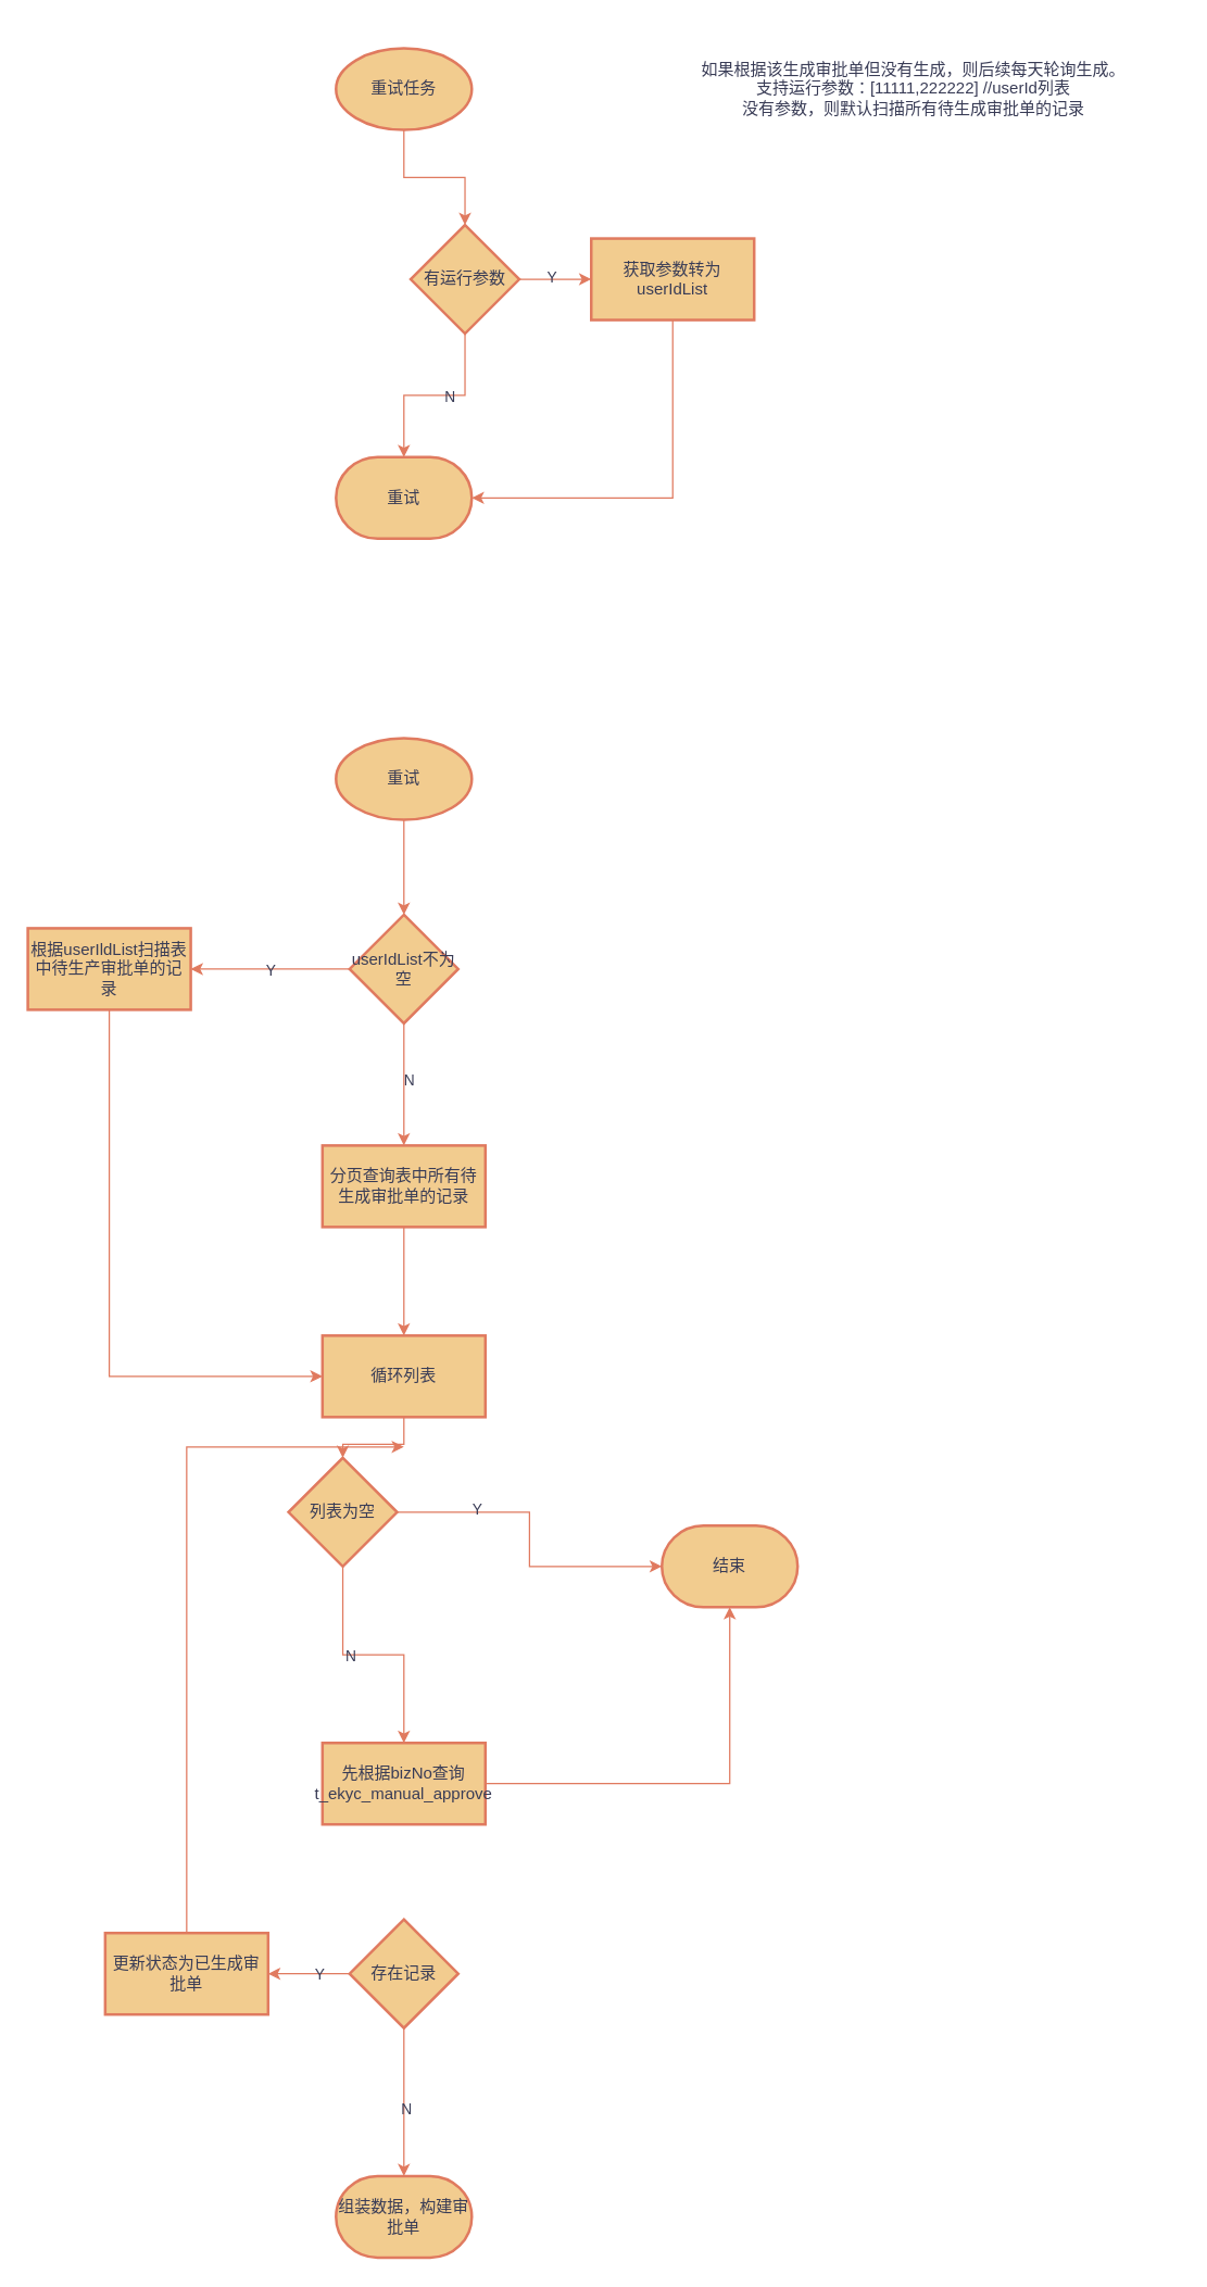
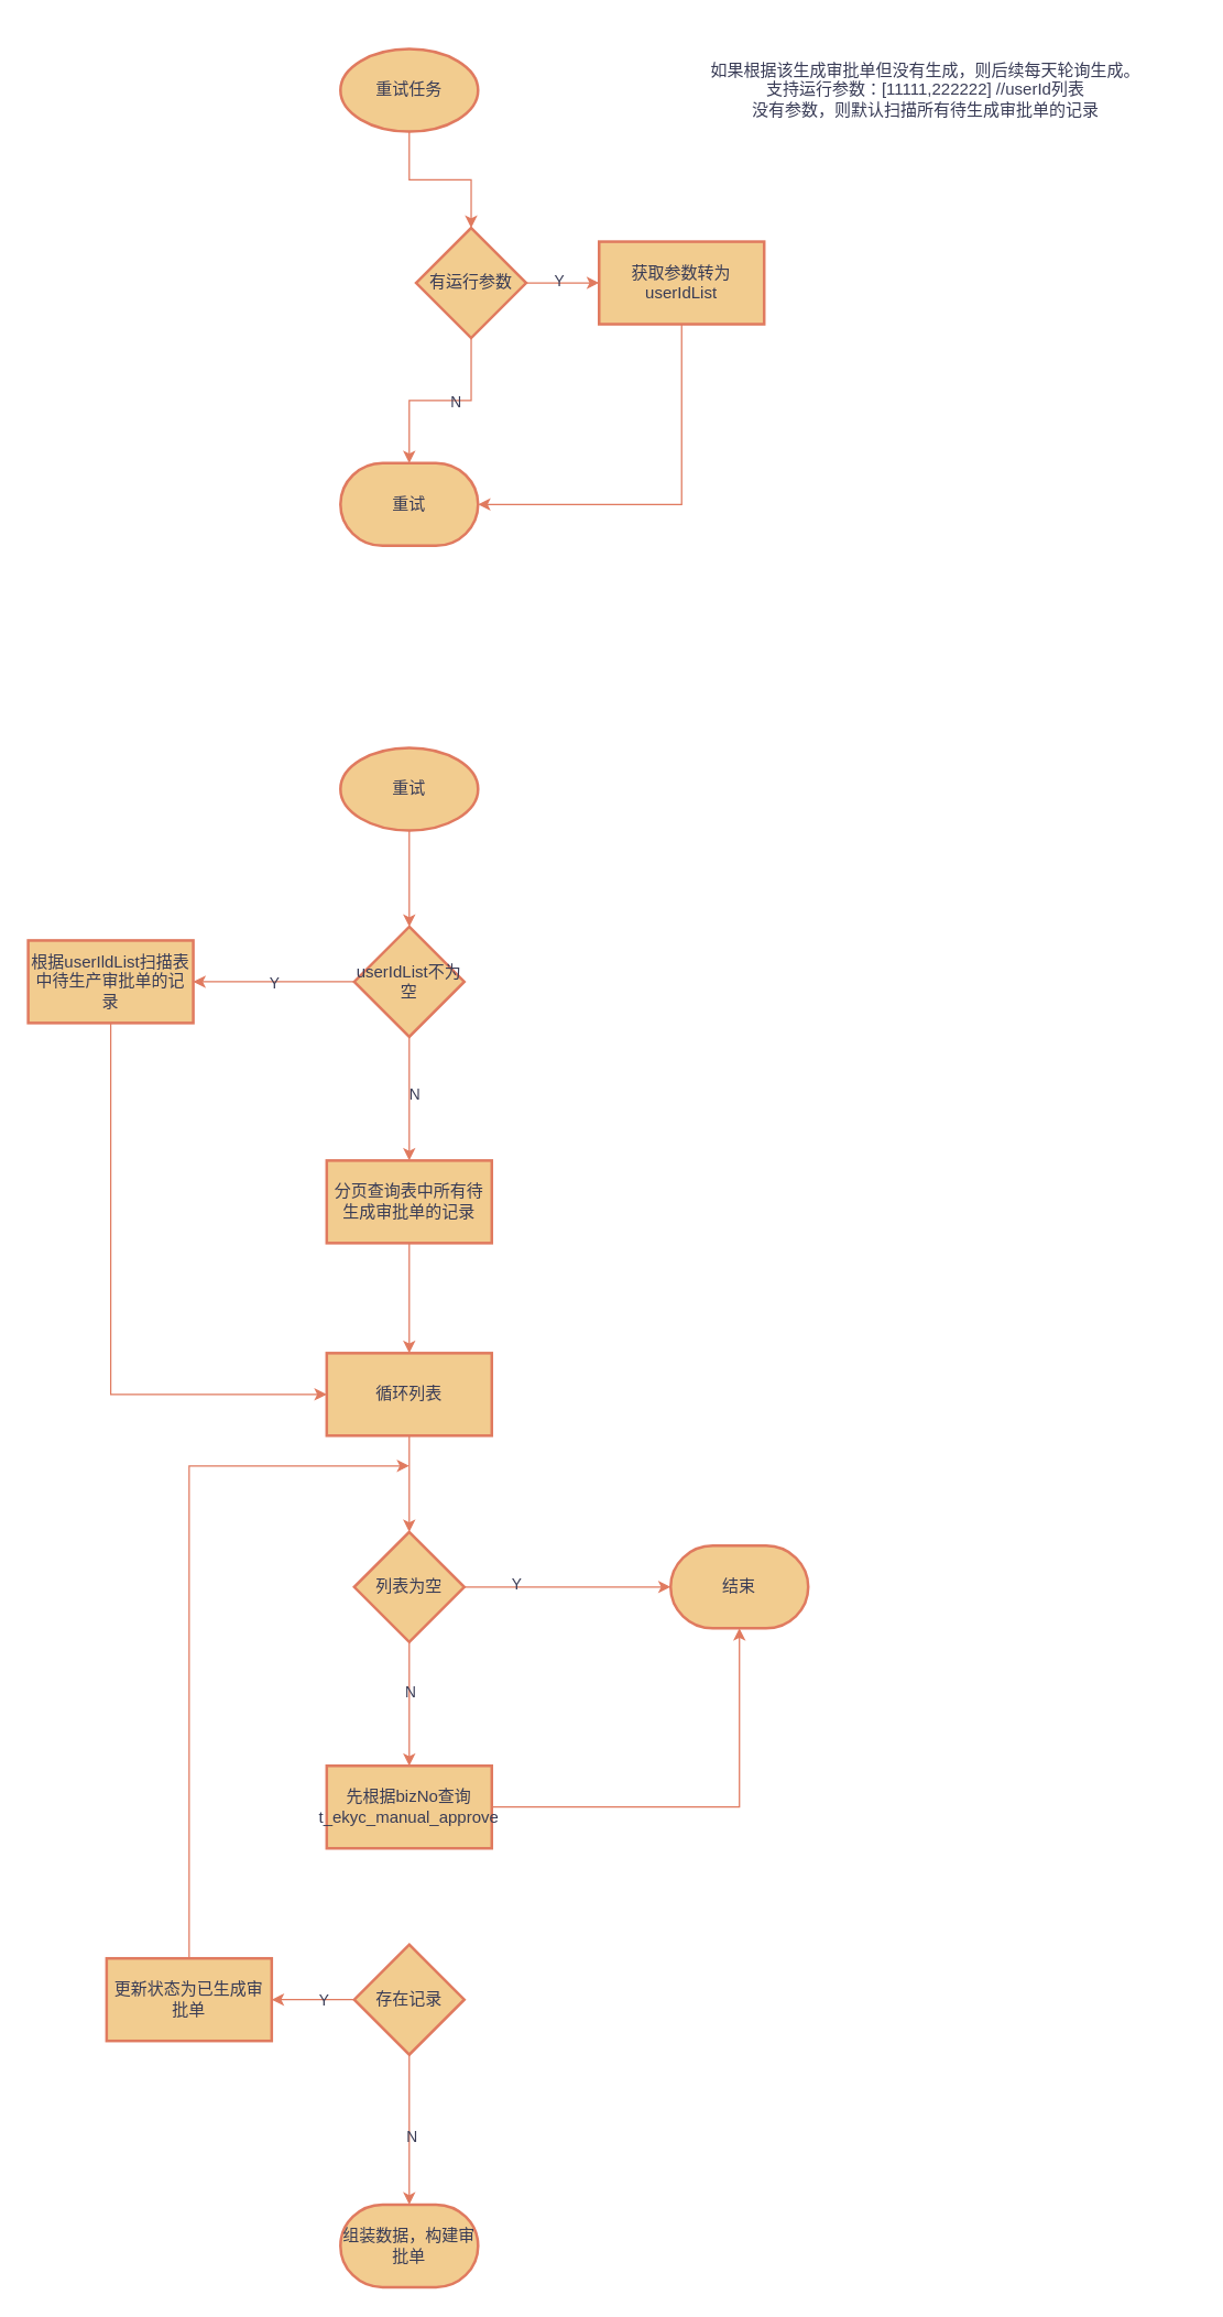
  <mxCell id="0" />
  <mxCell id="1" parent="0" />
  <mxCell id="2" value="" style="edgeStyle=orthogonalEdgeStyle;rounded=0;orthogonalLoop=1;jettySize=auto;html=1;labelBackgroundColor=none;strokeColor=#E07A5F;fontColor=default;" edge="1" parent="1" source="3" target="9"><mxGeometry relative="1" as="geometry" /></mxCell>
  <mxCell id="3" value="重试任务" style="strokeWidth=2;html=1;shape=mxgraph.flowchart.start_1;whiteSpace=wrap;labelBackgroundColor=none;fillColor=#F2CC8F;strokeColor=#E07A5F;fontColor=#393C56;" vertex="1" parent="1"><mxGeometry x="247" y="35" width="100" height="60" as="geometry" /></mxCell>
  <mxCell id="4" value="如果根据该生成审批单但没有生成，则后续每天轮询生成。&lt;div&gt;支持运行参数：[11111,222222] //userId列表&lt;/div&gt;&lt;div&gt;没有参数，则默认扫描所有待生成审批单的记录&lt;/div&gt;" style="text;html=1;align=center;verticalAlign=middle;whiteSpace=wrap;rounded=0;labelBackgroundColor=none;fontColor=#393C56;" vertex="1" parent="1"><mxGeometry x="478" y="20.5" width="389" height="89" as="geometry" /></mxCell>
  <mxCell id="5" value="" style="edgeStyle=orthogonalEdgeStyle;rounded=0;orthogonalLoop=1;jettySize=auto;html=1;labelBackgroundColor=none;strokeColor=#E07A5F;fontColor=default;" edge="1" parent="1" source="9" target="10"><mxGeometry relative="1" as="geometry" /></mxCell>
  <mxCell id="6" value="Y" style="edgeLabel;html=1;align=center;verticalAlign=middle;resizable=0;points=[];labelBackgroundColor=none;fontColor=#393C56;" vertex="1" connectable="0" parent="5"><mxGeometry x="-0.122" y="2" relative="1" as="geometry"><mxPoint as="offset" /></mxGeometry></mxCell>
  <mxCell id="7" style="edgeStyle=orthogonalEdgeStyle;rounded=0;orthogonalLoop=1;jettySize=auto;html=1;exitX=0.5;exitY=1;exitDx=0;exitDy=0;labelBackgroundColor=none;strokeColor=#E07A5F;fontColor=default;" edge="1" parent="1" source="9" target="11"><mxGeometry relative="1" as="geometry" /></mxCell>
  <mxCell id="8" value="N" style="edgeLabel;html=1;align=center;verticalAlign=middle;resizable=0;points=[];labelBackgroundColor=none;fontColor=#393C56;" vertex="1" connectable="0" parent="7"><mxGeometry x="-0.162" y="1" relative="1" as="geometry"><mxPoint as="offset" /></mxGeometry></mxCell>
  <mxCell id="9" value="有运行参数" style="rhombus;whiteSpace=wrap;html=1;strokeWidth=2;labelBackgroundColor=none;fillColor=#F2CC8F;strokeColor=#E07A5F;fontColor=#393C56;" vertex="1" parent="1"><mxGeometry x="302" y="165" width="80" height="80" as="geometry" /></mxCell>
  <mxCell id="10" value="获取参数转为userIdList" style="whiteSpace=wrap;html=1;strokeWidth=2;labelBackgroundColor=none;fillColor=#F2CC8F;strokeColor=#E07A5F;fontColor=#393C56;" vertex="1" parent="1"><mxGeometry x="435" y="175" width="120" height="60" as="geometry" /></mxCell>
  <mxCell id="11" value="重试" style="strokeWidth=2;html=1;shape=mxgraph.flowchart.terminator;whiteSpace=wrap;labelBackgroundColor=none;fillColor=#F2CC8F;strokeColor=#E07A5F;fontColor=#393C56;" vertex="1" parent="1"><mxGeometry x="247" y="336" width="100" height="60" as="geometry" /></mxCell>
  <mxCell id="12" style="edgeStyle=orthogonalEdgeStyle;rounded=0;orthogonalLoop=1;jettySize=auto;html=1;exitX=0.5;exitY=1;exitDx=0;exitDy=0;entryX=1;entryY=0.5;entryDx=0;entryDy=0;entryPerimeter=0;labelBackgroundColor=none;strokeColor=#E07A5F;fontColor=default;" edge="1" parent="1" source="10" target="11"><mxGeometry relative="1" as="geometry" /></mxCell>
  <mxCell id="13" value="" style="edgeStyle=orthogonalEdgeStyle;rounded=0;orthogonalLoop=1;jettySize=auto;html=1;labelBackgroundColor=none;strokeColor=#E07A5F;fontColor=default;" edge="1" parent="1" source="14" target="19"><mxGeometry relative="1" as="geometry" /></mxCell>
  <mxCell id="14" value="重试" style="strokeWidth=2;html=1;shape=mxgraph.flowchart.start_1;whiteSpace=wrap;labelBackgroundColor=none;fillColor=#F2CC8F;strokeColor=#E07A5F;fontColor=#393C56;" vertex="1" parent="1"><mxGeometry x="247" y="543" width="100" height="60" as="geometry" /></mxCell>
  <mxCell id="15" style="edgeStyle=orthogonalEdgeStyle;rounded=0;orthogonalLoop=1;jettySize=auto;html=1;exitX=0;exitY=0.5;exitDx=0;exitDy=0;labelBackgroundColor=none;strokeColor=#E07A5F;fontColor=default;" edge="1" parent="1" source="19" target="21"><mxGeometry relative="1" as="geometry" /></mxCell>
  <mxCell id="16" value="Y" style="edgeLabel;html=1;align=center;verticalAlign=middle;resizable=0;points=[];labelBackgroundColor=none;fontColor=#393C56;" vertex="1" connectable="0" parent="15"><mxGeometry x="0.009" relative="1" as="geometry"><mxPoint as="offset" /></mxGeometry></mxCell>
  <mxCell id="17" value="" style="edgeStyle=orthogonalEdgeStyle;rounded=0;orthogonalLoop=1;jettySize=auto;html=1;labelBackgroundColor=none;strokeColor=#E07A5F;fontColor=default;" edge="1" parent="1" source="19" target="23"><mxGeometry relative="1" as="geometry" /></mxCell>
  <mxCell id="18" value="N" style="edgeLabel;html=1;align=center;verticalAlign=middle;resizable=0;points=[];labelBackgroundColor=none;fontColor=#393C56;" vertex="1" connectable="0" parent="17"><mxGeometry x="-0.089" y="3" relative="1" as="geometry"><mxPoint as="offset" /></mxGeometry></mxCell>
  <mxCell id="19" value="userIdList不为空" style="rhombus;whiteSpace=wrap;html=1;strokeWidth=2;labelBackgroundColor=none;fillColor=#F2CC8F;strokeColor=#E07A5F;fontColor=#393C56;" vertex="1" parent="1"><mxGeometry x="257" y="673" width="80" height="80" as="geometry" /></mxCell>
  <mxCell id="20" style="edgeStyle=orthogonalEdgeStyle;rounded=0;orthogonalLoop=1;jettySize=auto;html=1;exitX=0.5;exitY=1;exitDx=0;exitDy=0;entryX=0;entryY=0.5;entryDx=0;entryDy=0;labelBackgroundColor=none;strokeColor=#E07A5F;fontColor=default;" edge="1" parent="1" source="21" target="25"><mxGeometry relative="1" as="geometry" /></mxCell>
  <mxCell id="21" value="根据userIldList扫描表中待生产审批单的记录" style="whiteSpace=wrap;html=1;strokeWidth=2;labelBackgroundColor=none;fillColor=#F2CC8F;strokeColor=#E07A5F;fontColor=#393C56;" vertex="1" parent="1"><mxGeometry x="20" y="683" width="120" height="60" as="geometry" /></mxCell>
  <mxCell id="22" value="" style="edgeStyle=orthogonalEdgeStyle;rounded=0;orthogonalLoop=1;jettySize=auto;html=1;labelBackgroundColor=none;strokeColor=#E07A5F;fontColor=default;" edge="1" parent="1" source="23" target="25"><mxGeometry relative="1" as="geometry" /></mxCell>
  <mxCell id="23" value="分页查询表中所有待生成审批单的记录" style="whiteSpace=wrap;html=1;strokeWidth=2;labelBackgroundColor=none;fillColor=#F2CC8F;strokeColor=#E07A5F;fontColor=#393C56;" vertex="1" parent="1"><mxGeometry x="237" y="843" width="120" height="60" as="geometry" /></mxCell>
  <mxCell id="24" value="" style="edgeStyle=orthogonalEdgeStyle;rounded=0;orthogonalLoop=1;jettySize=auto;html=1;labelBackgroundColor=none;strokeColor=#E07A5F;fontColor=default;" edge="1" parent="1" source="25" target="30"><mxGeometry relative="1" as="geometry" /></mxCell>
  <mxCell id="25" value="循环列表" style="whiteSpace=wrap;html=1;strokeWidth=2;labelBackgroundColor=none;fillColor=#F2CC8F;strokeColor=#E07A5F;fontColor=#393C56;" vertex="1" parent="1"><mxGeometry x="237" y="983" width="120" height="60" as="geometry" /></mxCell>
  <mxCell id="26" style="edgeStyle=orthogonalEdgeStyle;rounded=0;orthogonalLoop=1;jettySize=auto;html=1;exitX=1;exitY=0.5;exitDx=0;exitDy=0;labelBackgroundColor=none;strokeColor=#E07A5F;fontColor=default;" edge="1" parent="1" source="30" target="31"><mxGeometry relative="1" as="geometry" /></mxCell>
  <mxCell id="27" value="Y" style="edgeLabel;html=1;align=center;verticalAlign=middle;resizable=0;points=[];labelBackgroundColor=none;fontColor=#393C56;" vertex="1" connectable="0" parent="26"><mxGeometry x="-0.507" y="3" relative="1" as="geometry"><mxPoint as="offset" /></mxGeometry></mxCell>
  <mxCell id="28" value="" style="edgeStyle=orthogonalEdgeStyle;rounded=0;orthogonalLoop=1;jettySize=auto;html=1;labelBackgroundColor=none;strokeColor=#E07A5F;fontColor=default;" edge="1" parent="1" source="30" target="33"><mxGeometry relative="1" as="geometry" /></mxCell>
  <mxCell id="29" value="N" style="edgeLabel;html=1;align=center;verticalAlign=middle;resizable=0;points=[];labelBackgroundColor=none;fontColor=#393C56;" vertex="1" connectable="0" parent="28"><mxGeometry x="-0.2" relative="1" as="geometry"><mxPoint as="offset" /></mxGeometry></mxCell>
- <mxCell id="30" value="列表为空" style="rhombus;whiteSpace=wrap;html=1;strokeWidth=2;labelBackgroundColor=none;fillColor=#F2CC8F;strokeColor=#E07A5F;fontColor=#393C56;" vertex="1" parent="1"><mxGeometry x="212" y="1073" width="80" height="80" as="geometry" /></mxCell>
+ <mxCell id="30" value="列表为空" style="rhombus;whiteSpace=wrap;html=1;strokeWidth=2;labelBackgroundColor=none;fillColor=#F2CC8F;strokeColor=#E07A5F;fontColor=#393C56;" vertex="1" parent="1"><mxGeometry x="257" y="1113" width="80" height="80" as="geometry" /></mxCell>
  <mxCell id="31" value="结束" style="strokeWidth=2;html=1;shape=mxgraph.flowchart.terminator;whiteSpace=wrap;labelBackgroundColor=none;fillColor=#F2CC8F;strokeColor=#E07A5F;fontColor=#393C56;" vertex="1" parent="1"><mxGeometry x="487" y="1123" width="100" height="60" as="geometry" /></mxCell>
  <mxCell id="32" value="" style="edgeStyle=orthogonalEdgeStyle;rounded=0;orthogonalLoop=1;jettySize=auto;html=1;labelBackgroundColor=none;strokeColor=#E07A5F;fontColor=default;" edge="1" parent="1" source="33" target="31"><mxGeometry relative="1" as="geometry" /></mxCell>
  <mxCell id="33" value="先根据bizNo查询t_ekyc_manual_approve" style="whiteSpace=wrap;html=1;strokeWidth=2;labelBackgroundColor=none;fillColor=#F2CC8F;strokeColor=#E07A5F;fontColor=#393C56;" vertex="1" parent="1"><mxGeometry x="237" y="1283" width="120" height="60" as="geometry" /></mxCell>
  <mxCell id="34" value="" style="edgeStyle=orthogonalEdgeStyle;rounded=0;orthogonalLoop=1;jettySize=auto;html=1;labelBackgroundColor=none;strokeColor=#E07A5F;fontColor=default;" edge="1" parent="1" source="38" target="40"><mxGeometry relative="1" as="geometry" /></mxCell>
  <mxCell id="35" value="Y" style="edgeLabel;html=1;align=center;verticalAlign=middle;resizable=0;points=[];labelBackgroundColor=none;fontColor=#393C56;" vertex="1" connectable="0" parent="34"><mxGeometry x="-0.233" relative="1" as="geometry"><mxPoint as="offset" /></mxGeometry></mxCell>
  <mxCell id="36" style="edgeStyle=orthogonalEdgeStyle;rounded=0;orthogonalLoop=1;jettySize=auto;html=1;exitX=0.5;exitY=1;exitDx=0;exitDy=0;labelBackgroundColor=none;strokeColor=#E07A5F;fontColor=default;" edge="1" parent="1" source="38" target="41"><mxGeometry relative="1" as="geometry" /></mxCell>
  <mxCell id="37" value="N" style="edgeLabel;html=1;align=center;verticalAlign=middle;resizable=0;points=[];labelBackgroundColor=none;fontColor=#393C56;" vertex="1" connectable="0" parent="36"><mxGeometry x="0.083" y="1" relative="1" as="geometry"><mxPoint as="offset" /></mxGeometry></mxCell>
  <mxCell id="38" value="存在记录" style="rhombus;whiteSpace=wrap;html=1;strokeWidth=2;labelBackgroundColor=none;fillColor=#F2CC8F;strokeColor=#E07A5F;fontColor=#393C56;" vertex="1" parent="1"><mxGeometry x="257" y="1413" width="80" height="80" as="geometry" /></mxCell>
  <mxCell id="39" style="edgeStyle=orthogonalEdgeStyle;rounded=0;orthogonalLoop=1;jettySize=auto;html=1;exitX=0.5;exitY=0;exitDx=0;exitDy=0;labelBackgroundColor=none;strokeColor=#E07A5F;fontColor=default;" edge="1" parent="1" source="40"><mxGeometry relative="1" as="geometry"><mxPoint x="297" y="1065" as="targetPoint" /><Array as="points"><mxPoint x="137" y="1065" /></Array></mxGeometry></mxCell>
  <mxCell id="40" value="更新状态为已生成审批单" style="whiteSpace=wrap;html=1;strokeWidth=2;labelBackgroundColor=none;fillColor=#F2CC8F;strokeColor=#E07A5F;fontColor=#393C56;" vertex="1" parent="1"><mxGeometry x="77" y="1423" width="120" height="60" as="geometry" /></mxCell>
  <mxCell id="41" value="组装数据，构建审批单" style="strokeWidth=2;html=1;shape=mxgraph.flowchart.terminator;whiteSpace=wrap;labelBackgroundColor=none;fillColor=#F2CC8F;strokeColor=#E07A5F;fontColor=#393C56;" vertex="1" parent="1"><mxGeometry x="247" y="1602" width="100" height="60" as="geometry" /></mxCell>
